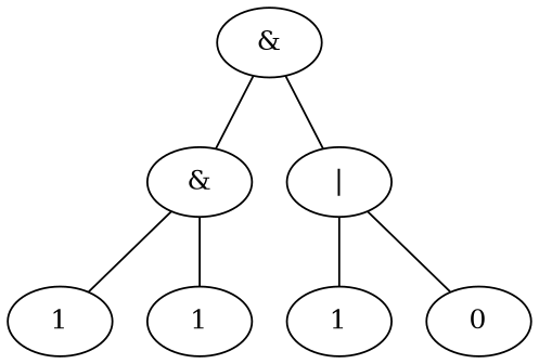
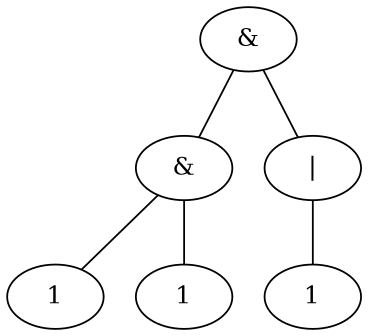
  graph {
    n1 [label=1]
    n2 [label="&"]
    n3 [label=1]
    n4 [label="&"]
    n5 [label="|"]
    n6 [label=1]
-   n7 [label=0]
    n2 -- n1
    n2 -- n3
    n4 -- n2
    n4 -- n5
    n5 -- n6
-   n5 -- n7
  }
